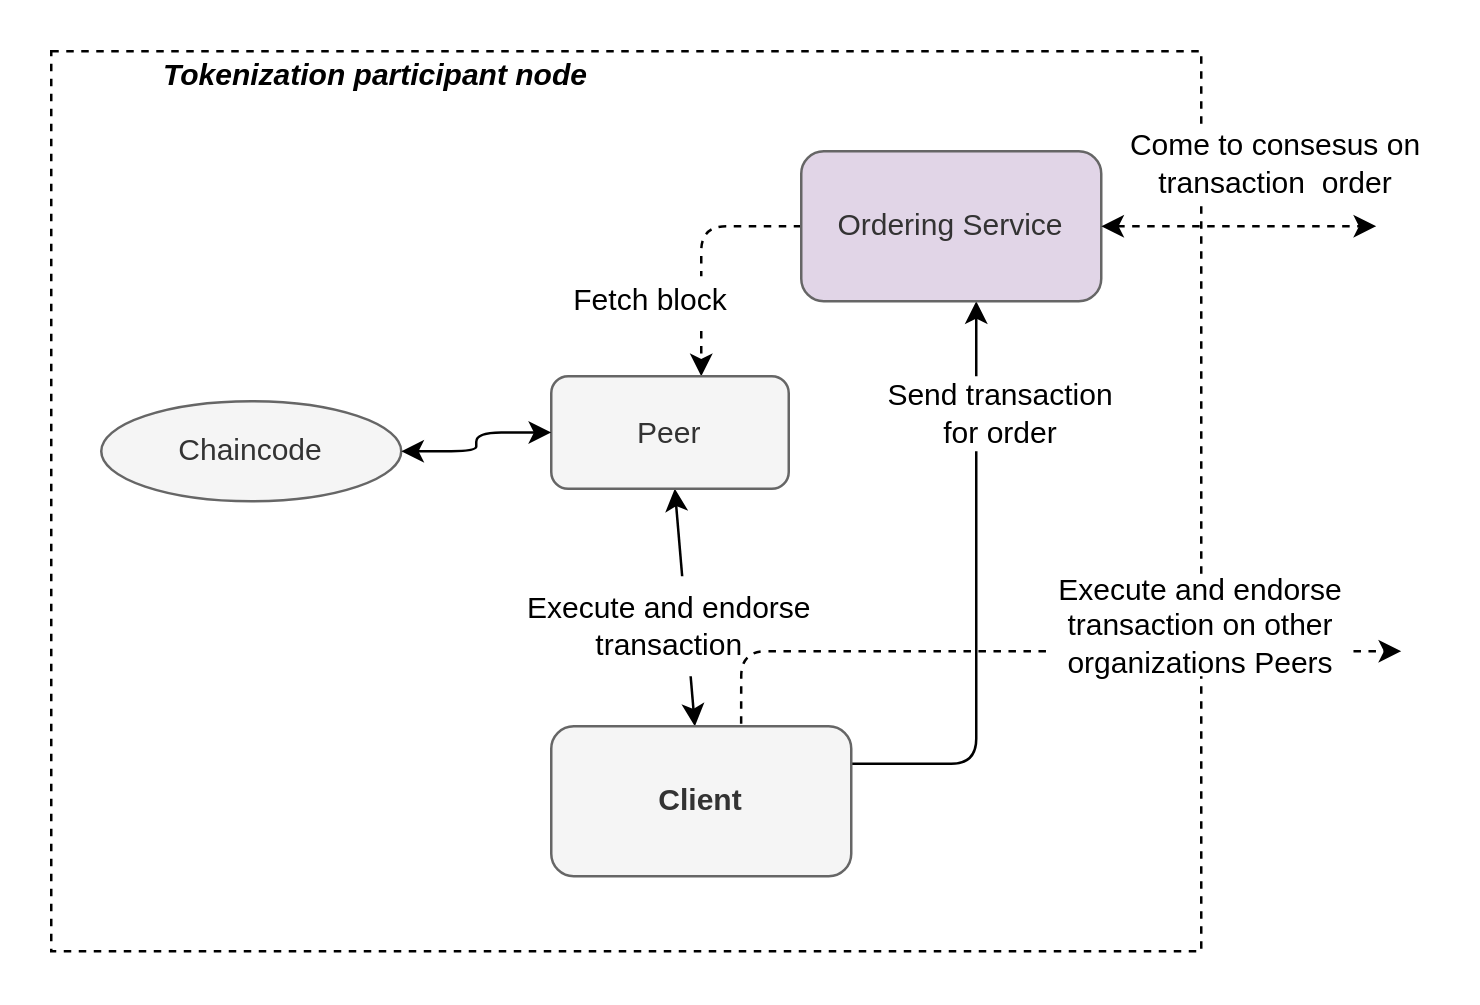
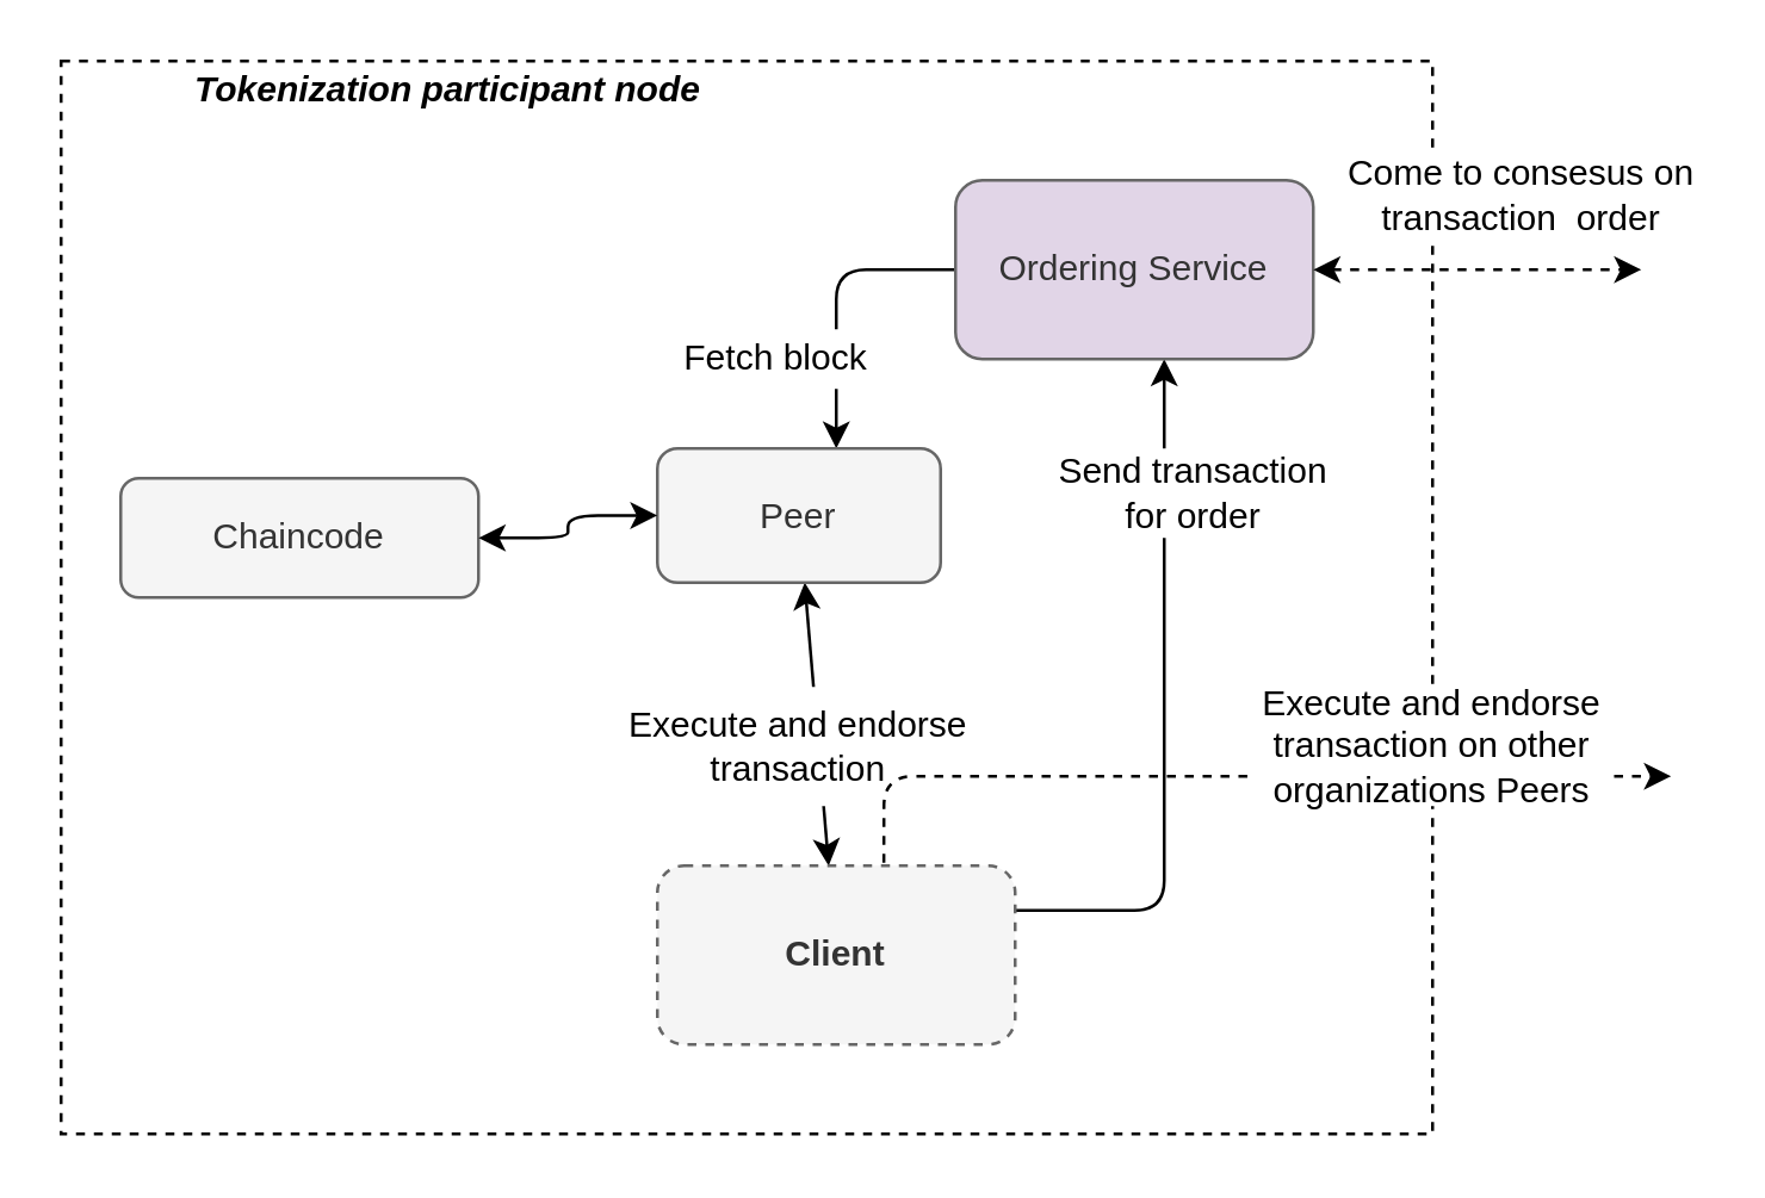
  <mxCell id="0" />
  <mxCell id="1" parent="0" />
  <mxCell id="2" value="" style="rounded=0;whiteSpace=wrap;html=1;strokeWidth=1;dashed=1;" parent="1" vertex="1"><mxGeometry x="20" y="20" width="460" height="360" as="geometry" /></mxCell>
  <mxCell id="3" value="" style="edgeStyle=elbowEdgeStyle;elbow=horizontal;endArrow=classic;html=1;exitX=1;exitY=0.25;exitDx=0;exitDy=0;" parent="1" source="9" target="10" edge="1"><mxGeometry width="50" height="50" relative="1" as="geometry"><mxPoint x="350" y="320" as="sourcePoint" /><mxPoint x="370" y="130" as="targetPoint" /><Array as="points"><mxPoint x="390" y="220" /><mxPoint x="370" y="240" /><mxPoint x="410" y="230" /></Array></mxGeometry></mxCell>
  <mxCell id="4" value="" style="endArrow=classic;startArrow=classic;html=1;" parent="1" source="9" target="8" edge="1"><mxGeometry width="50" height="50" relative="1" as="geometry"><mxPoint x="280" y="286" as="sourcePoint" /><mxPoint x="280" y="240" as="targetPoint" /></mxGeometry></mxCell>
- <mxCell id="5" value="" style="edgeStyle=elbowEdgeStyle;elbow=horizontal;endArrow=classic;html=1;dashed=1;" parent="1" source="10" target="8" edge="1"><mxGeometry width="50" height="50" relative="1" as="geometry"><mxPoint x="320" y="100" as="sourcePoint" /><mxPoint x="280" y="190" as="targetPoint" /><Array as="points"><mxPoint x="280" y="140" /></Array></mxGeometry></mxCell>
+ <mxCell id="5" value="" style="edgeStyle=elbowEdgeStyle;elbow=horizontal;endArrow=classic;html=1;" parent="1" source="10" target="8" edge="1"><mxGeometry width="50" height="50" relative="1" as="geometry"><mxPoint x="320" y="100" as="sourcePoint" /><mxPoint x="280" y="190" as="targetPoint" /><Array as="points"><mxPoint x="280" y="140" /></Array></mxGeometry></mxCell>
  <mxCell id="6" value="Tokenization participant node" style="text;html=1;strokeColor=none;fillColor=none;align=center;verticalAlign=middle;whiteSpace=wrap;rounded=0;fontStyle=3" parent="1" vertex="1"><mxGeometry x="50" y="20" width="200" height="20" as="geometry" /></mxCell>
- <mxCell id="7" value="Chaincode" style="ellipse;whiteSpace=wrap;html=1;strokeWidth=1;fillColor=#f5f5f5;strokeColor=#666666;fontColor=#333333;fontStyle=0;" parent="1" vertex="1"><mxGeometry x="40" y="160" width="120" height="40" as="geometry" /></mxCell>
+ <mxCell id="7" value="Chaincode" style="rounded=1;whiteSpace=wrap;html=1;strokeWidth=1;fillColor=#f5f5f5;strokeColor=#666666;fontColor=#333333;fontStyle=0" parent="1" vertex="1"><mxGeometry x="40" y="160" width="120" height="40" as="geometry" /></mxCell>
  <mxCell id="8" value="Peer" style="rounded=1;whiteSpace=wrap;html=1;strokeWidth=1;fillColor=#f5f5f5;strokeColor=#666666;fontColor=#333333;" parent="1" vertex="1"><mxGeometry x="220" y="150" width="95" height="45" as="geometry" /></mxCell>
- <mxCell id="9" value="&lt;span style=&quot;font-weight: 700&quot;&gt;Client&lt;br&gt;&lt;/span&gt;" style="rounded=1;whiteSpace=wrap;html=1;strokeWidth=1;fillColor=#f5f5f5;strokeColor=#666666;fontColor=#333333;" parent="1" vertex="1"><mxGeometry x="220" y="290" width="120" height="60" as="geometry" /></mxCell>
+ <mxCell id="9" value="&lt;span style=&quot;font-weight: 700&quot;&gt;Client&lt;br&gt;&lt;/span&gt;" style="rounded=1;whiteSpace=wrap;html=1;strokeWidth=1;fillColor=#f5f5f5;strokeColor=#666666;fontColor=#333333;dashed=1;" parent="1" vertex="1"><mxGeometry x="220" y="290" width="120" height="60" as="geometry" /></mxCell>
  <mxCell id="10" value="Ordering Service" style="rounded=1;whiteSpace=wrap;html=1;strokeWidth=1;fillColor=#e1d5e7;strokeColor=#666666;fontColor=#333333;" parent="1" vertex="1"><mxGeometry x="320" y="60" width="120" height="60" as="geometry" /></mxCell>
  <mxCell id="11" value="" style="endArrow=classic;startArrow=classic;html=1;dashed=1;strokeWidth=1;" parent="1" source="10" edge="1"><mxGeometry width="50" height="50" relative="1" as="geometry"><mxPoint x="20" y="560" as="sourcePoint" /><mxPoint x="550" y="90" as="targetPoint" /></mxGeometry></mxCell>
  <mxCell id="12" value="Come to consesus on transaction&amp;nbsp; order" style="text;html=1;strokeColor=none;fillColor=#ffffff;align=center;verticalAlign=middle;whiteSpace=wrap;rounded=0;" parent="1" vertex="1"><mxGeometry x="450" y="50" width="120" height="30" as="geometry" /></mxCell>
  <mxCell id="13" value="Execute and endorse transaction" style="text;html=1;strokeColor=none;fillColor=#ffffff;align=center;verticalAlign=middle;whiteSpace=wrap;rounded=0;" parent="1" vertex="1"><mxGeometry x="180" y="230" width="175" height="40" as="geometry" /></mxCell>
  <mxCell id="14" value="" style="edgeStyle=elbowEdgeStyle;elbow=horizontal;endArrow=classic;html=1;exitX=0;exitY=0.5;exitDx=0;exitDy=0;entryX=1;entryY=0.5;entryDx=0;entryDy=0;startArrow=classic;startFill=1;" parent="1" source="8" target="7" edge="1"><mxGeometry width="50" height="50" relative="1" as="geometry"><mxPoint x="20" y="560" as="sourcePoint" /><mxPoint x="70" y="510" as="targetPoint" /></mxGeometry></mxCell>
  <mxCell id="15" value="" style="edgeStyle=elbowEdgeStyle;elbow=horizontal;endArrow=classic;html=1;exitX=0.633;exitY=-0.017;exitDx=0;exitDy=0;exitPerimeter=0;dashed=1;" parent="1" source="9" edge="1"><mxGeometry width="50" height="50" relative="1" as="geometry"><mxPoint x="570" y="260" as="sourcePoint" /><mxPoint x="560" y="260" as="targetPoint" /><Array as="points"><mxPoint x="296" y="270" /></Array></mxGeometry></mxCell>
  <mxCell id="16" value="Execute and endorse transaction on other organizations Peers" style="text;html=1;strokeColor=none;fillColor=#ffffff;align=center;verticalAlign=middle;whiteSpace=wrap;rounded=0;" parent="1" vertex="1"><mxGeometry x="420" y="230" width="120" height="40" as="geometry" /></mxCell>
  <mxCell id="17" value="Send transaction for order" style="text;html=1;align=center;verticalAlign=middle;whiteSpace=wrap;rounded=0;fillColor=#ffffff;" parent="1" vertex="1"><mxGeometry x="350" y="150" width="100" height="30" as="geometry" /></mxCell>
  <mxCell id="18" value="Fetch block" style="text;html=1;strokeColor=none;fillColor=#ffffff;align=center;verticalAlign=middle;whiteSpace=wrap;rounded=0;" parent="1" vertex="1"><mxGeometry x="220" y="110" width="80" height="20" as="geometry" /></mxCell>
